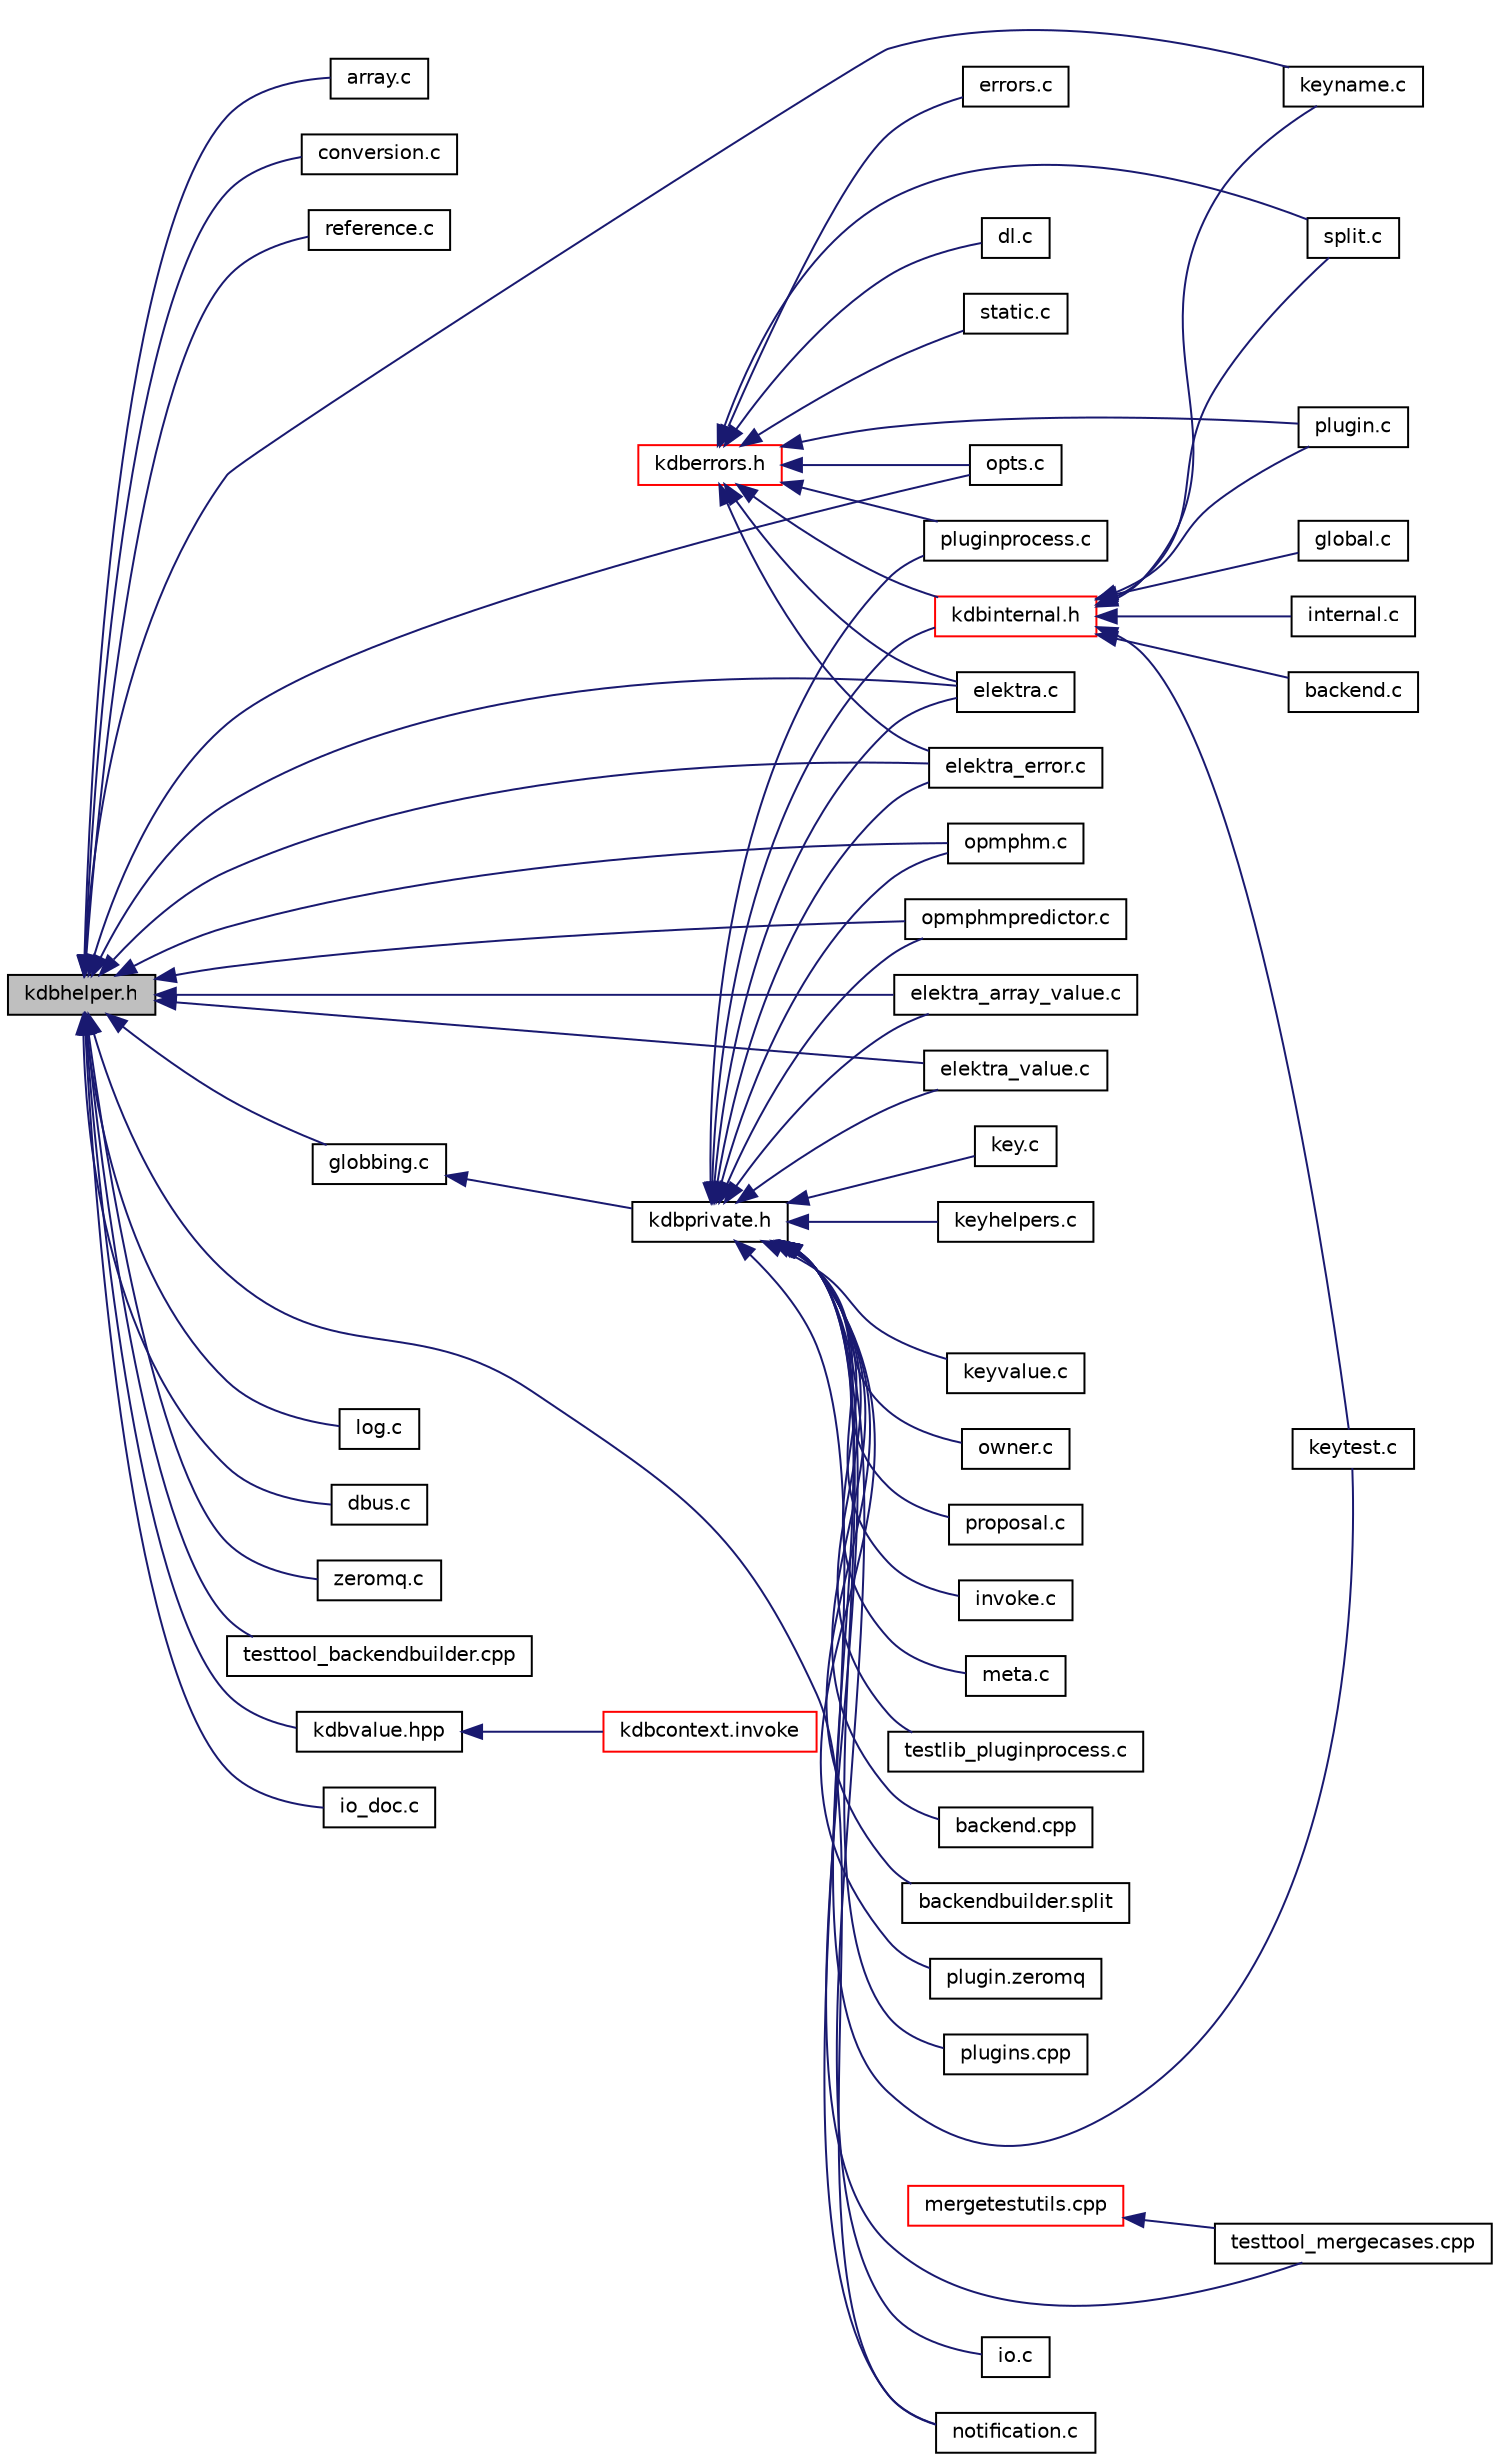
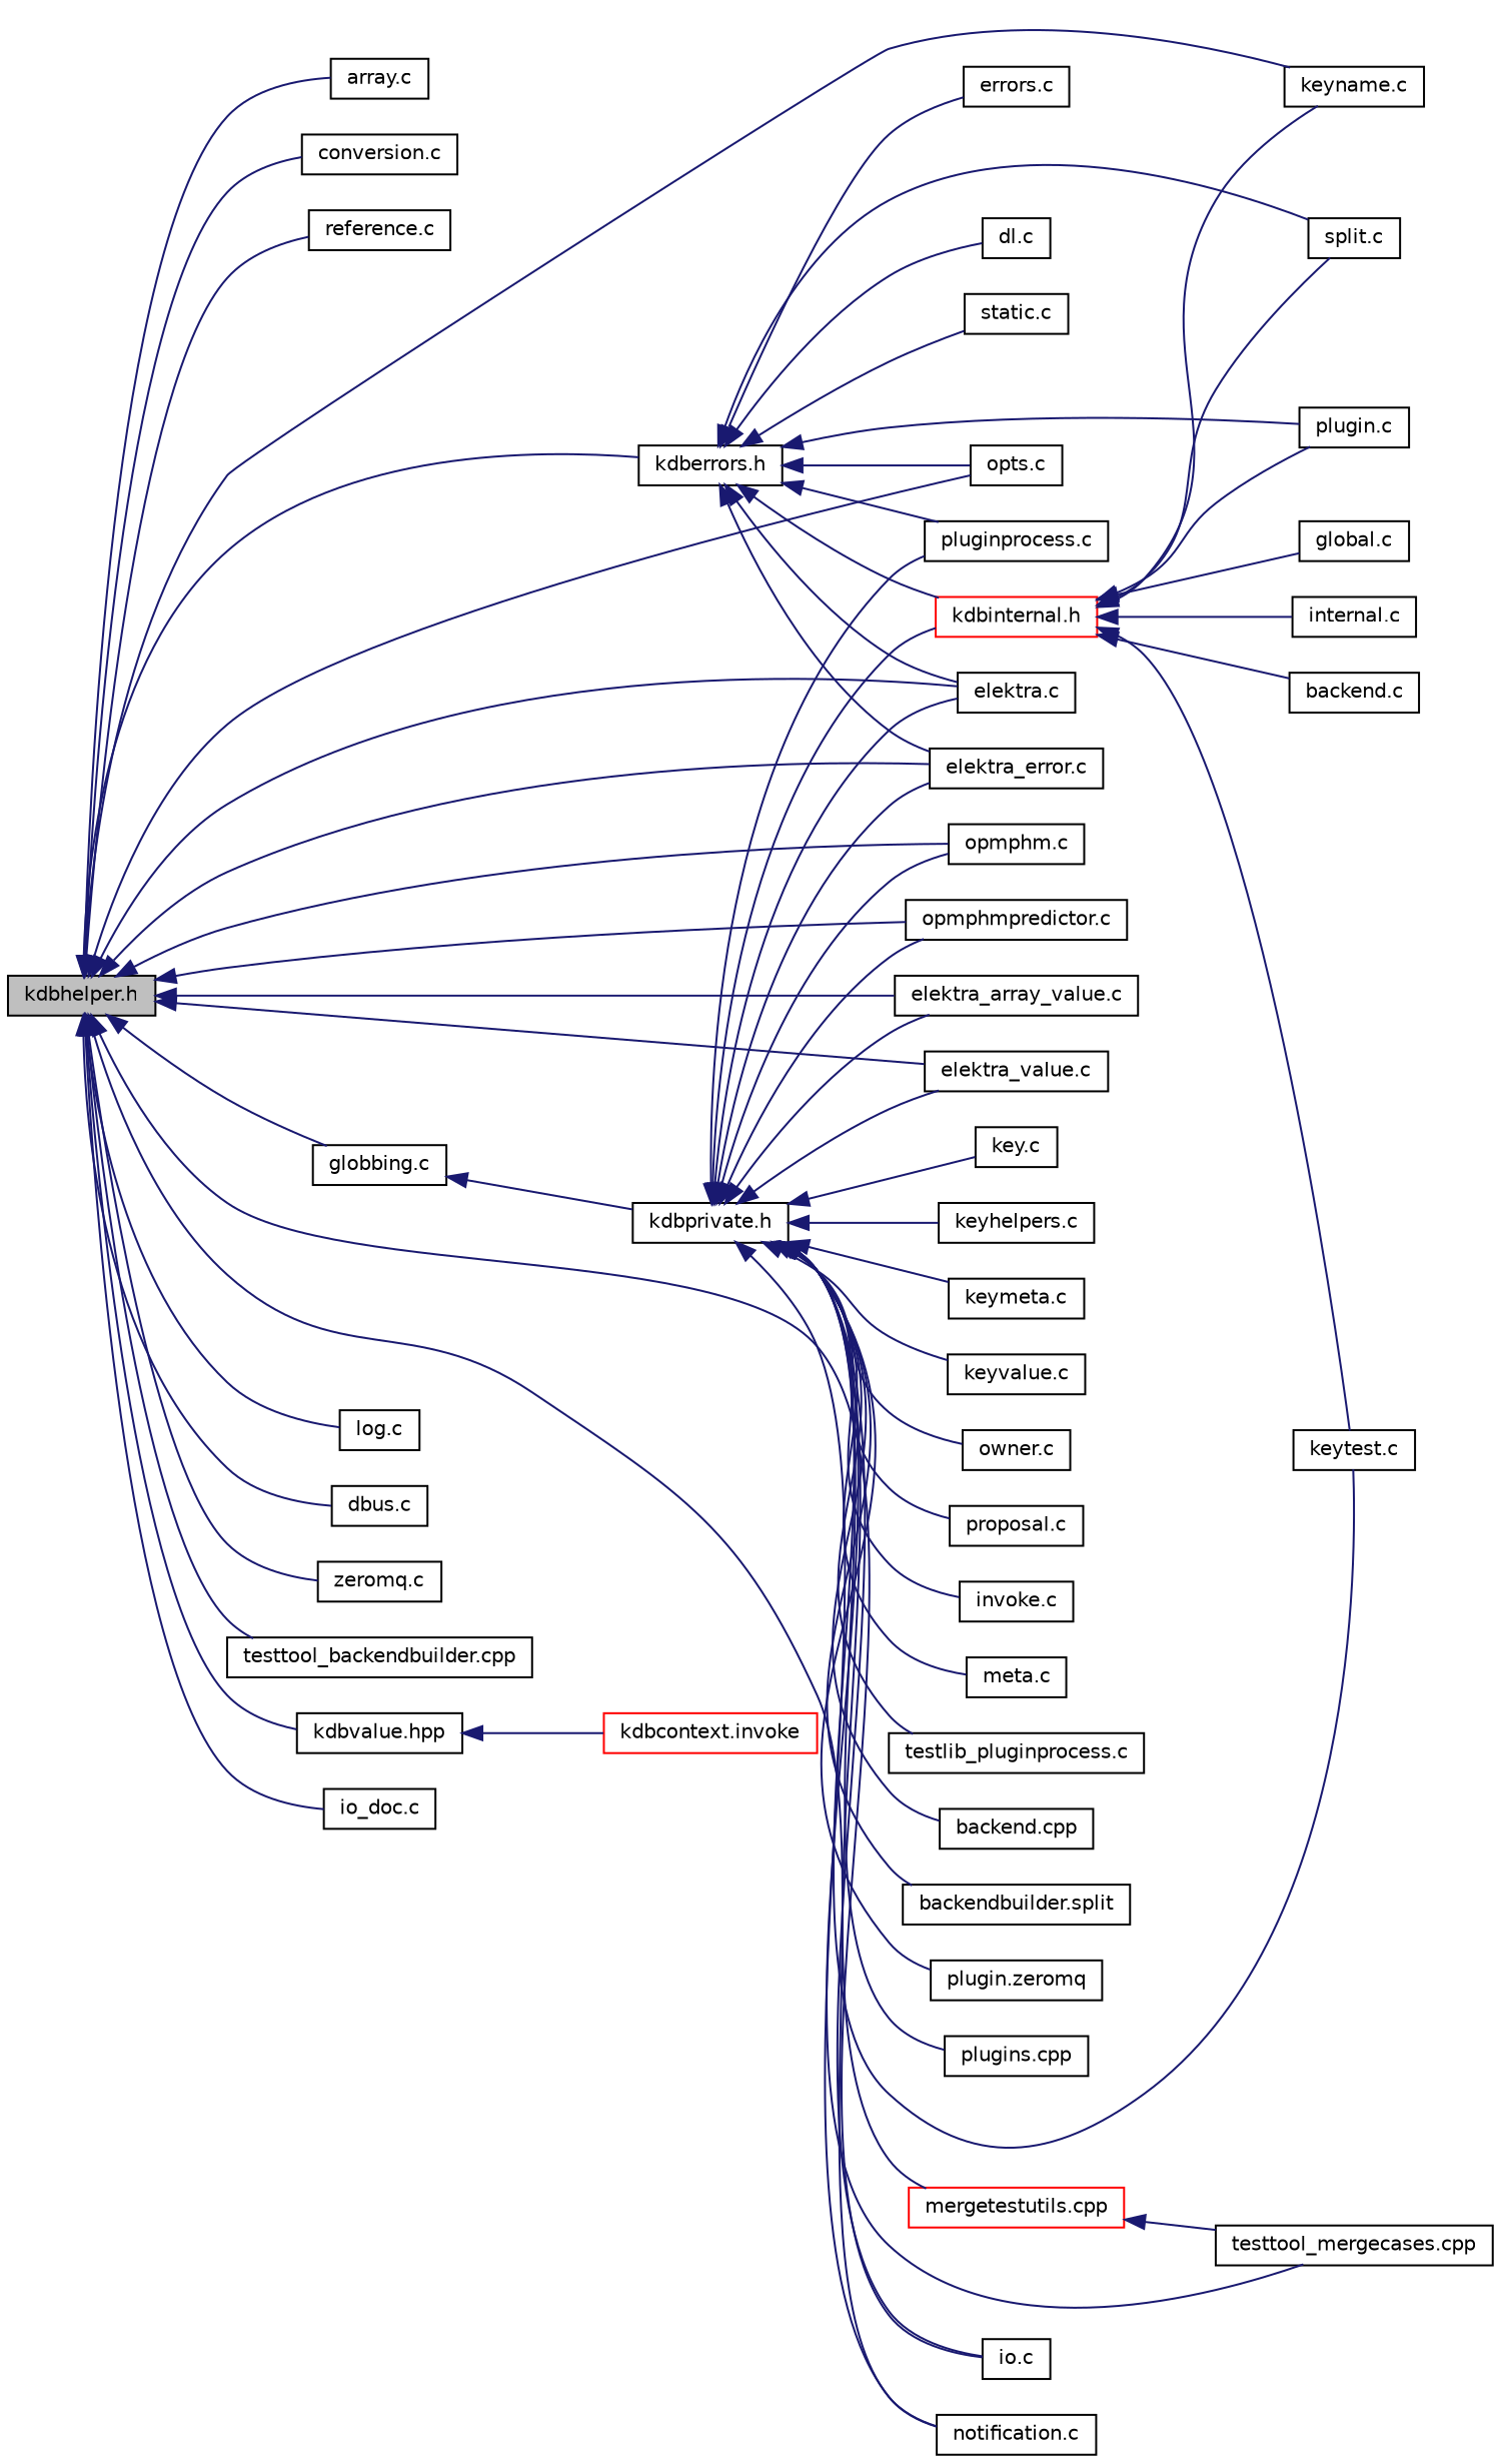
  digraph {
    rankdir=LR
    node [color=black fillcolor=white fontname=Helvetica fontsize=10 shape=record style=filled]
    edge [color=midnightblue dir=back fontname=Helvetica fontsize=10 labelfontname=Helvetica labelfontsize=10 style=solid]
    n1 [fillcolor=grey75 fontcolor=black height=0.2 label="kdbhelper.h" width=0.4]
    n2 [height=0.2 label="array.c" width=0.4]
    n3 [height=0.2 label="conversion.c" width=0.4]
    n4 [height=0.2 label="reference.c" width=0.4]
    n5 [height=0.2 label="keyname.c" width=0.4]
    n6 [height=0.2 label="log.c" width=0.4]
    n7 [height=0.2 label="opmphm.c" width=0.4]
    n8 [height=0.2 label="opmphmpredictor.c" width=0.4]
    n9 [height=0.2 label="globbing.c" width=0.4]
    n10 [height=0.2 label="elektra.c" width=0.4]
    n11 [height=0.2 label="elektra_array_value.c" width=0.4]
    n12 [height=0.2 label="elektra_error.c" width=0.4]
    n13 [height=0.2 label="elektra_value.c" width=0.4]
    n14 [height=0.2 label="dbus.c" width=0.4]
    n15 [height=0.2 label="zeromq.c" width=0.4]
    n16 [height=0.2 label="io.c" width=0.4]
    n17 [height=0.2 label="notification.c" width=0.4]
    n18 [height=0.2 label="opts.c" width=0.4]
    n19 [height=0.2 label="testtool_backendbuilder.cpp" width=0.4]
-   n20 [color=red height=0.2 label="kdberrors.h" width=0.4]
+   n20 [height=0.2 label="kdberrors.h" width=0.4]
    n21 [height=0.2 label="kdbvalue.hpp" width=0.4]
    n22 [height=0.2 label="io_doc.c" width=0.4]
    n23 [height=0.2 label="kdbprivate.h" width=0.4]
    n24 [height=0.2 label="errors.c" width=0.4]
    n25 [height=0.2 label="plugin.c" width=0.4]
    n26 [height=0.2 label="split.c" width=0.4]
    n27 [height=0.2 label="dl.c" width=0.4]
    n28 [height=0.2 label="static.c" width=0.4]
    n29 [height=0.2 label="pluginprocess.c" width=0.4]
    n30 [color=red height=0.2 label="kdbinternal.h" width=0.4]
    n31 [height=0.2 label="keytest.c" width=0.4]
    n32 [height=0.2 label="key.c" width=0.4]
    n33 [height=0.2 label="keyhelpers.c" width=0.4]
+   n34 [height=0.2 label="keymeta.c" width=0.4]
    n35 [height=0.2 label="keyvalue.c" width=0.4]
    n36 [height=0.2 label="owner.c" width=0.4]
    n37 [height=0.2 label="proposal.c" width=0.4]
    n38 [height=0.2 label="invoke.c" width=0.4]
    n39 [height=0.2 label="meta.c" width=0.4]
    n40 [height=0.2 label="testlib_pluginprocess.c" width=0.4]
    n41 [height=0.2 label="backend.cpp" width=0.4]
    n42 [height=0.2 label="backendbuilder.split" width=0.4]
    n43 [height=0.2 label="plugin.zeromq" width=0.4]
    n44 [height=0.2 label="plugins.cpp" width=0.4]
    n45 [color=red height=0.2 label="mergetestutils.cpp" width=0.4]
    n46 [height=0.2 label="testtool_mergecases.cpp" width=0.4]
    n47 [color=red height=0.2 label="kdbcontext.invoke" width=0.4]
    n48 [height=0.2 label="backend.c" width=0.4]
    n49 [height=0.2 label="global.c" width=0.4]
    n50 [height=0.2 label="internal.c" width=0.4]
    n1 -> n2
    n1 -> n3
    n1 -> n4
    n1 -> n5
    n1 -> n6
    n1 -> n7
    n1 -> n8
    n1 -> n9
    n1 -> n10
    n1 -> n11
    n1 -> n12
    n1 -> n13
    n1 -> n14
    n1 -> n15
+   n1 -> n16
    n1 -> n17
    n1 -> n18
    n1 -> n19
+   n1 -> n20
    n1 -> n21
    n1 -> n22
    n9 -> n23
    n20 -> n10
    n20 -> n12
    n20 -> n18
    n20 -> n24
    n20 -> n25
    n20 -> n26
    n20 -> n27
    n20 -> n28
    n20 -> n29
    n20 -> n30
    n21 -> n47
    n23 -> n7
    n23 -> n8
    n23 -> n10
    n23 -> n11
    n23 -> n12
    n23 -> n13
    n23 -> n16
    n23 -> n17
    n23 -> n29
    n23 -> n30
    n23 -> n31
    n23 -> n32
    n23 -> n33
+   n23 -> n34
    n23 -> n35
    n23 -> n36
    n23 -> n37
    n23 -> n38
    n23 -> n39
    n23 -> n40
    n23 -> n41
    n23 -> n42
    n23 -> n43
    n23 -> n44
+   n23 -> n45
    n23 -> n46
    n30 -> n5
    n30 -> n25
    n30 -> n26
    n30 -> n31
    n30 -> n48
    n30 -> n49
    n30 -> n50
    n45 -> n46
  }
